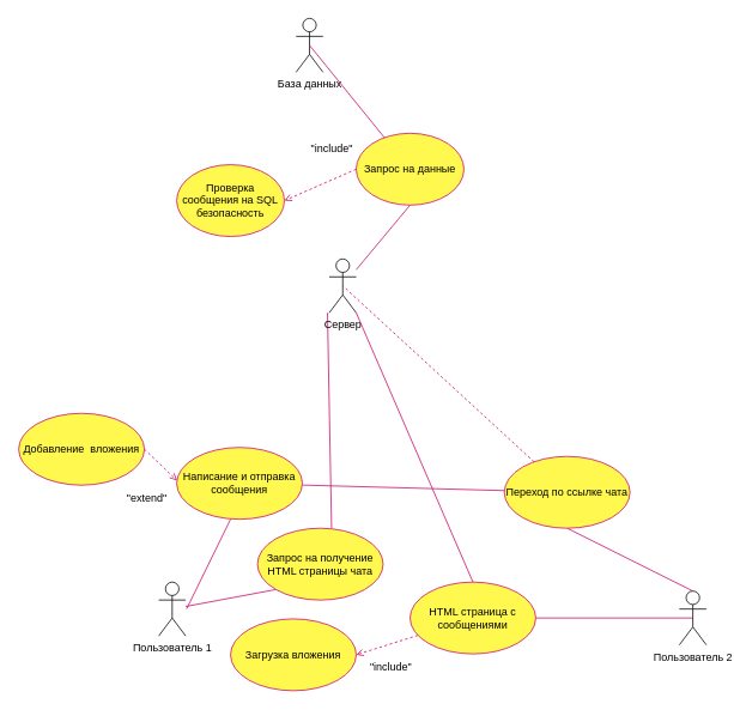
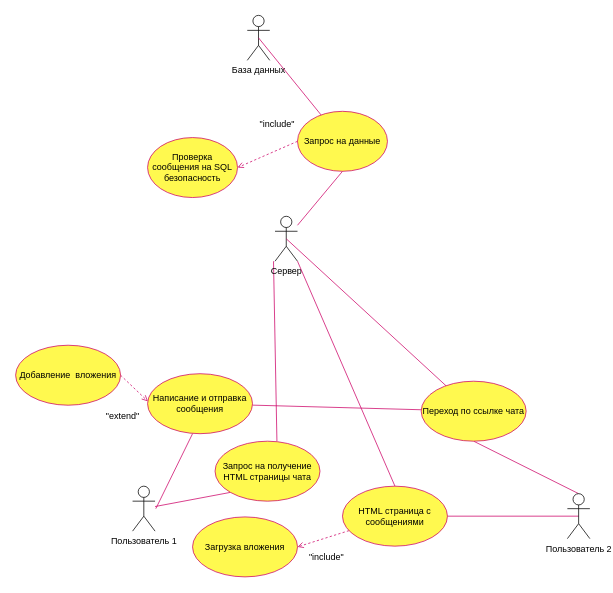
  <mxCell id="0" />
  <mxCell id="1" parent="0" />
  <mxCell id="2" style="rounded=0;orthogonalLoop=1;jettySize=auto;html=1;strokeColor=#CC0066;endArrow=none;endFill=0;" parent="1" source="4" target="19" edge="1"><mxGeometry relative="1" as="geometry" /></mxCell>
  <mxCell id="3" style="orthogonalLoop=1;jettySize=auto;html=1;entryX=0.003;entryY=0.46;entryDx=0;entryDy=0;dashed=1;exitX=1;exitY=0.5;exitDx=0;exitDy=0;entryPerimeter=0;strokeColor=#CC0066;endArrow=open;endFill=0;rounded=0;" parent="1" source="26" target="4" edge="1"><mxGeometry relative="1" as="geometry"><mxPoint x="187" y="420" as="sourcePoint" /></mxGeometry></mxCell>
  <mxCell id="4" value="Написание и отправка сообщения" style="ellipse;whiteSpace=wrap;html=1;fillColor=#FFF94F;strokeColor=#CC0066;" parent="1" vertex="1"><mxGeometry x="196" y="498" width="140" height="80" as="geometry" /></mxCell>
  <mxCell id="5" value="" style="endArrow=none;html=1;strokeColor=#CC0066;endFill=0;rounded=0;" parent="1" edge="1"><mxGeometry width="50" height="50" relative="1" as="geometry"><mxPoint x="207" y="678" as="sourcePoint" /><mxPoint x="256" y="578" as="targetPoint" /></mxGeometry></mxCell>
  <mxCell id="6" style="orthogonalLoop=1;jettySize=auto;html=1;entryX=0;entryY=1;entryDx=0;entryDy=0;strokeColor=#CC0066;endArrow=none;endFill=0;rounded=0;" parent="1" source="7" target="20" edge="1"><mxGeometry relative="1" as="geometry" /></mxCell>
  <mxCell id="7" value="Пользователь 1" style="shape=umlActor;verticalLabelPosition=bottom;verticalAlign=top;html=1;outlineConnect=0;" parent="1" vertex="1"><mxGeometry x="176" y="648" width="30" height="60" as="geometry" /></mxCell>
  <mxCell id="8" style="orthogonalLoop=1;jettySize=auto;html=1;entryX=0.5;entryY=1;entryDx=0;entryDy=0;exitX=0.5;exitY=0;exitDx=0;exitDy=0;exitPerimeter=0;strokeColor=#CC0066;endArrow=none;endFill=0;rounded=0;" parent="1" source="10" target="19" edge="1"><mxGeometry relative="1" as="geometry" /></mxCell>
  <mxCell id="9" style="orthogonalLoop=1;jettySize=auto;html=1;exitX=1;exitY=0.5;exitDx=0;exitDy=0;entryX=0.5;entryY=0.5;entryDx=0;entryDy=0;entryPerimeter=0;strokeColor=#CC0066;endArrow=none;endFill=0;rounded=0;" parent="1" source="23" target="10" edge="1"><mxGeometry relative="1" as="geometry"><mxPoint x="666" y="778" as="targetPoint" /></mxGeometry></mxCell>
  <mxCell id="10" value="Пользователь 2" style="shape=umlActor;verticalLabelPosition=bottom;verticalAlign=top;html=1;outlineConnect=0;" parent="1" vertex="1"><mxGeometry x="756" y="658" width="30" height="60" as="geometry" /></mxCell>
  <mxCell id="11" style="orthogonalLoop=1;jettySize=auto;html=1;entryX=0.5;entryY=1;entryDx=0;entryDy=0;strokeColor=#CC0066;endArrow=none;endFill=0;rounded=0;" parent="1" source="13" target="17" edge="1"><mxGeometry relative="1" as="geometry" /></mxCell>
  <mxCell id="12" style="orthogonalLoop=1;jettySize=auto;html=1;exitX=0;exitY=1;exitDx=0;exitDy=0;exitPerimeter=0;entryX=0.604;entryY=0;entryDx=0;entryDy=0;entryPerimeter=0;endArrow=none;endFill=0;strokeColor=#CC0066;rounded=0;" parent="1" edge="1"><mxGeometry relative="1" as="geometry"><mxPoint x="364" y="348" as="sourcePoint" /><mxPoint x="368.56" y="588" as="targetPoint" /></mxGeometry></mxCell>
  <mxCell id="13" value="Сервер" style="shape=umlActor;verticalLabelPosition=bottom;verticalAlign=top;html=1;outlineConnect=0;" parent="1" vertex="1"><mxGeometry x="366" y="288" width="30" height="60" as="geometry" /></mxCell>
  <mxCell id="14" value="База данных" style="shape=umlActor;verticalLabelPosition=bottom;verticalAlign=top;html=1;outlineConnect=0;" parent="1" vertex="1"><mxGeometry x="329" y="20" width="30" height="60" as="geometry" /></mxCell>
  <mxCell id="15" value="Проверка сообщения на SQL безопасность" style="ellipse;whiteSpace=wrap;html=1;fillColor=#FFF94F;strokeColor=#CC0066;" parent="1" vertex="1"><mxGeometry x="196" y="183" width="120" height="80" as="geometry" /></mxCell>
  <mxCell id="16" style="orthogonalLoop=1;jettySize=auto;html=1;entryX=0.5;entryY=0.5;entryDx=0;entryDy=0;entryPerimeter=0;strokeColor=#CC0066;endArrow=none;endFill=0;rounded=0;" parent="1" source="17" target="14" edge="1"><mxGeometry relative="1" as="geometry" /></mxCell>
  <mxCell id="17" value="Запрос на данные" style="ellipse;whiteSpace=wrap;html=1;fillColor=#FFF94F;strokeColor=#CC0066;" parent="1" vertex="1"><mxGeometry x="396" y="148" width="120" height="80" as="geometry" /></mxCell>
- <mxCell id="18" style="orthogonalLoop=1;jettySize=auto;html=1;strokeColor=#CC0066;endArrow=none;endFill=0;entryX=0.5;entryY=0.5;entryDx=0;entryDy=0;entryPerimeter=0;rounded=0;dashed=1;" parent="1" source="19" target="13" edge="1"><mxGeometry relative="1" as="geometry" /></mxCell>
+ <mxCell id="18" style="orthogonalLoop=1;jettySize=auto;html=1;strokeColor=#CC0066;endArrow=none;endFill=0;entryX=0.5;entryY=0.5;entryDx=0;entryDy=0;entryPerimeter=0;rounded=0;" parent="1" source="19" target="13" edge="1"><mxGeometry relative="1" as="geometry" /></mxCell>
  <mxCell id="19" value="Переход по ссылке чата" style="ellipse;whiteSpace=wrap;html=1;fillColor=#FFF94F;strokeColor=#CC0066;" parent="1" vertex="1"><mxGeometry x="561" y="508" width="140" height="80" as="geometry" /></mxCell>
  <mxCell id="20" value="Запрос на получение HTML страницы чата" style="ellipse;whiteSpace=wrap;html=1;fillColor=#FFF94F;strokeColor=#CC0066;" parent="1" vertex="1"><mxGeometry x="286" y="588" width="140" height="80" as="geometry" /></mxCell>
  <mxCell id="21" style="orthogonalLoop=1;jettySize=auto;html=1;exitX=1;exitY=1;exitDx=0;exitDy=0;exitPerimeter=0;strokeColor=#CC0066;endArrow=none;endFill=0;rounded=0;" parent="1" source="13" edge="1"><mxGeometry relative="1" as="geometry"><mxPoint x="596" y="498" as="sourcePoint" /><mxPoint x="526" y="648" as="targetPoint" /></mxGeometry></mxCell>
  <mxCell id="22" style="orthogonalLoop=1;jettySize=auto;html=1;entryX=1;entryY=0.5;entryDx=0;entryDy=0;dashed=1;strokeColor=#CC0066;endArrow=open;endFill=0;rounded=0;" parent="1" source="23" target="27" edge="1"><mxGeometry relative="1" as="geometry"><mxPoint x="398.5" y="726.5" as="targetPoint" /></mxGeometry></mxCell>
  <mxCell id="23" value="HTML страница с сообщениями" style="ellipse;whiteSpace=wrap;html=1;fillColor=#FFF94F;strokeColor=#CC0066;" parent="1" vertex="1"><mxGeometry x="456" y="648" width="140" height="80" as="geometry" /></mxCell>
  <mxCell id="24" style="rounded=0;orthogonalLoop=1;jettySize=auto;html=1;exitX=0.5;exitY=1;exitDx=0;exitDy=0;" parent="1" source="23" target="23" edge="1"><mxGeometry relative="1" as="geometry" /></mxCell>
  <mxCell id="25" value="&quot;extend&quot;" style="text;html=1;strokeColor=none;fillColor=none;align=center;verticalAlign=middle;whiteSpace=wrap;rounded=0;" parent="1" vertex="1"><mxGeometry x="133" y="540" width="60" height="30" as="geometry" /></mxCell>
  <mxCell id="26" value="Добавление&amp;nbsp; вложения" style="ellipse;whiteSpace=wrap;html=1;fillColor=#FFF94F;strokeColor=#CC0066;" parent="1" vertex="1"><mxGeometry x="20" y="460" width="140" height="80" as="geometry" /></mxCell>
  <mxCell id="27" value="Загрузка вложения" style="ellipse;whiteSpace=wrap;html=1;fillColor=#FFF94F;strokeColor=#CC0066;" parent="1" vertex="1"><mxGeometry x="256" y="689" width="140" height="80" as="geometry" /></mxCell>
  <mxCell id="28" value="&quot;include&quot;" style="text;html=1;strokeColor=none;fillColor=none;align=center;verticalAlign=middle;whiteSpace=wrap;rounded=0;" parent="1" vertex="1"><mxGeometry x="405" y="728" width="60" height="30" as="geometry" /></mxCell>
  <mxCell id="29" style="orthogonalLoop=1;jettySize=auto;html=1;dashed=1;strokeColor=#CC0066;exitX=0;exitY=0.5;exitDx=0;exitDy=0;entryX=1;entryY=0.5;entryDx=0;entryDy=0;endArrow=open;endFill=0;rounded=0;" edge="1" parent="1" source="17" target="15"><mxGeometry relative="1" as="geometry"><mxPoint x="404" y="679" as="targetPoint" /><mxPoint x="466" y="698" as="sourcePoint" /></mxGeometry></mxCell>
  <mxCell id="30" value="&quot;include&quot;" style="text;html=1;strokeColor=none;fillColor=none;align=center;verticalAlign=middle;whiteSpace=wrap;rounded=0;" vertex="1" parent="1"><mxGeometry x="339" y="150" width="60" height="30" as="geometry" /></mxCell>
